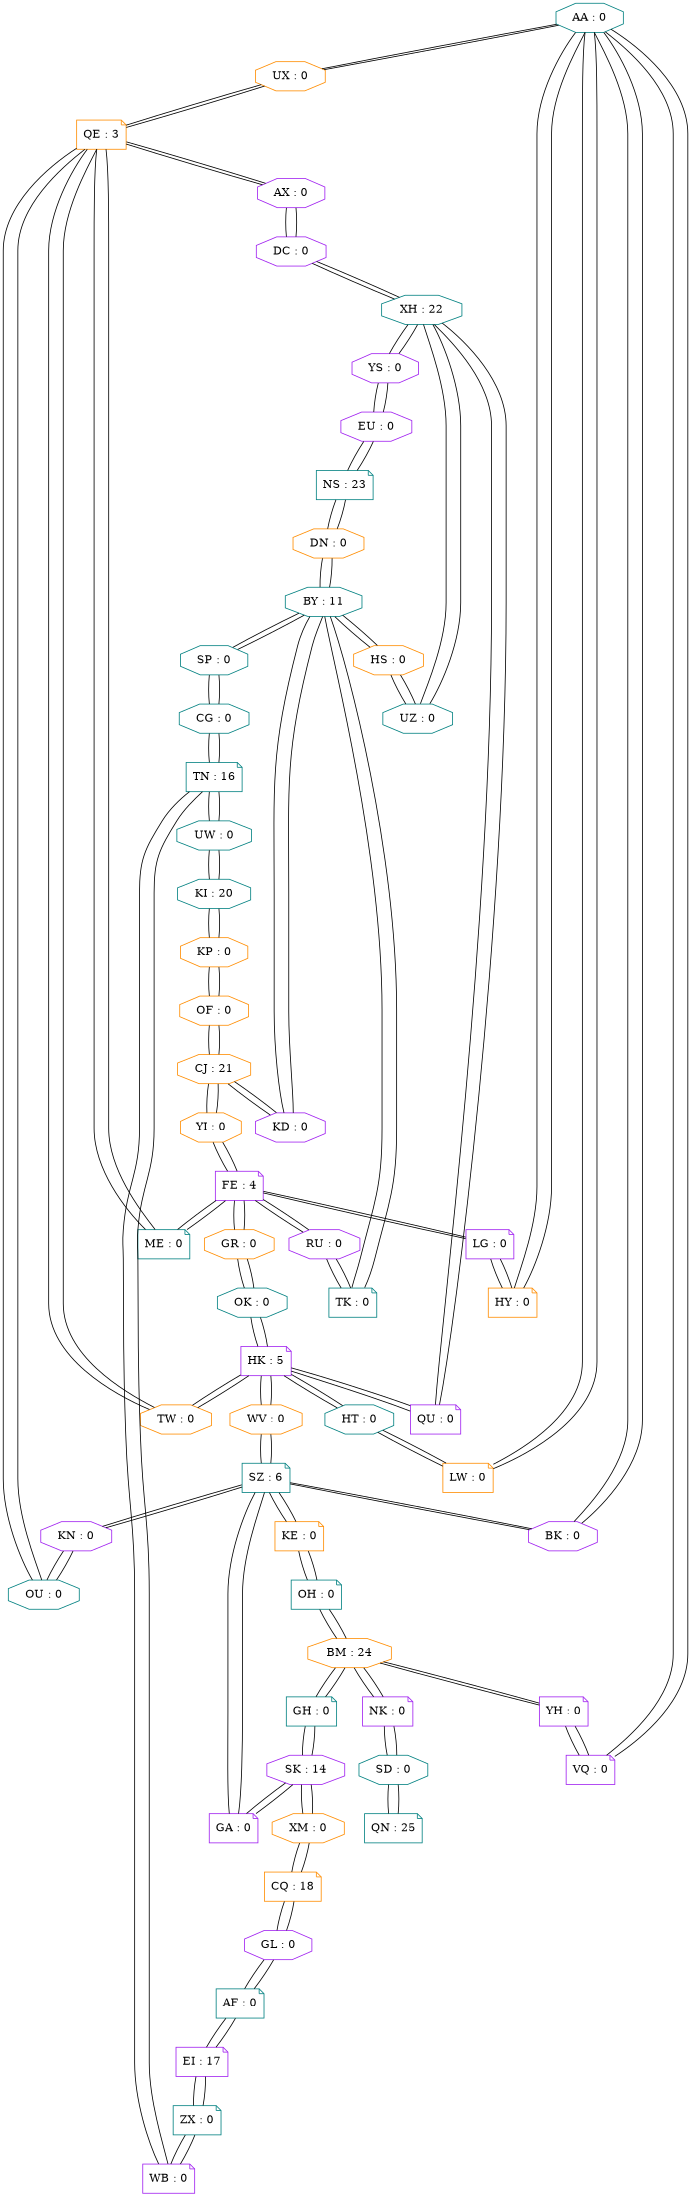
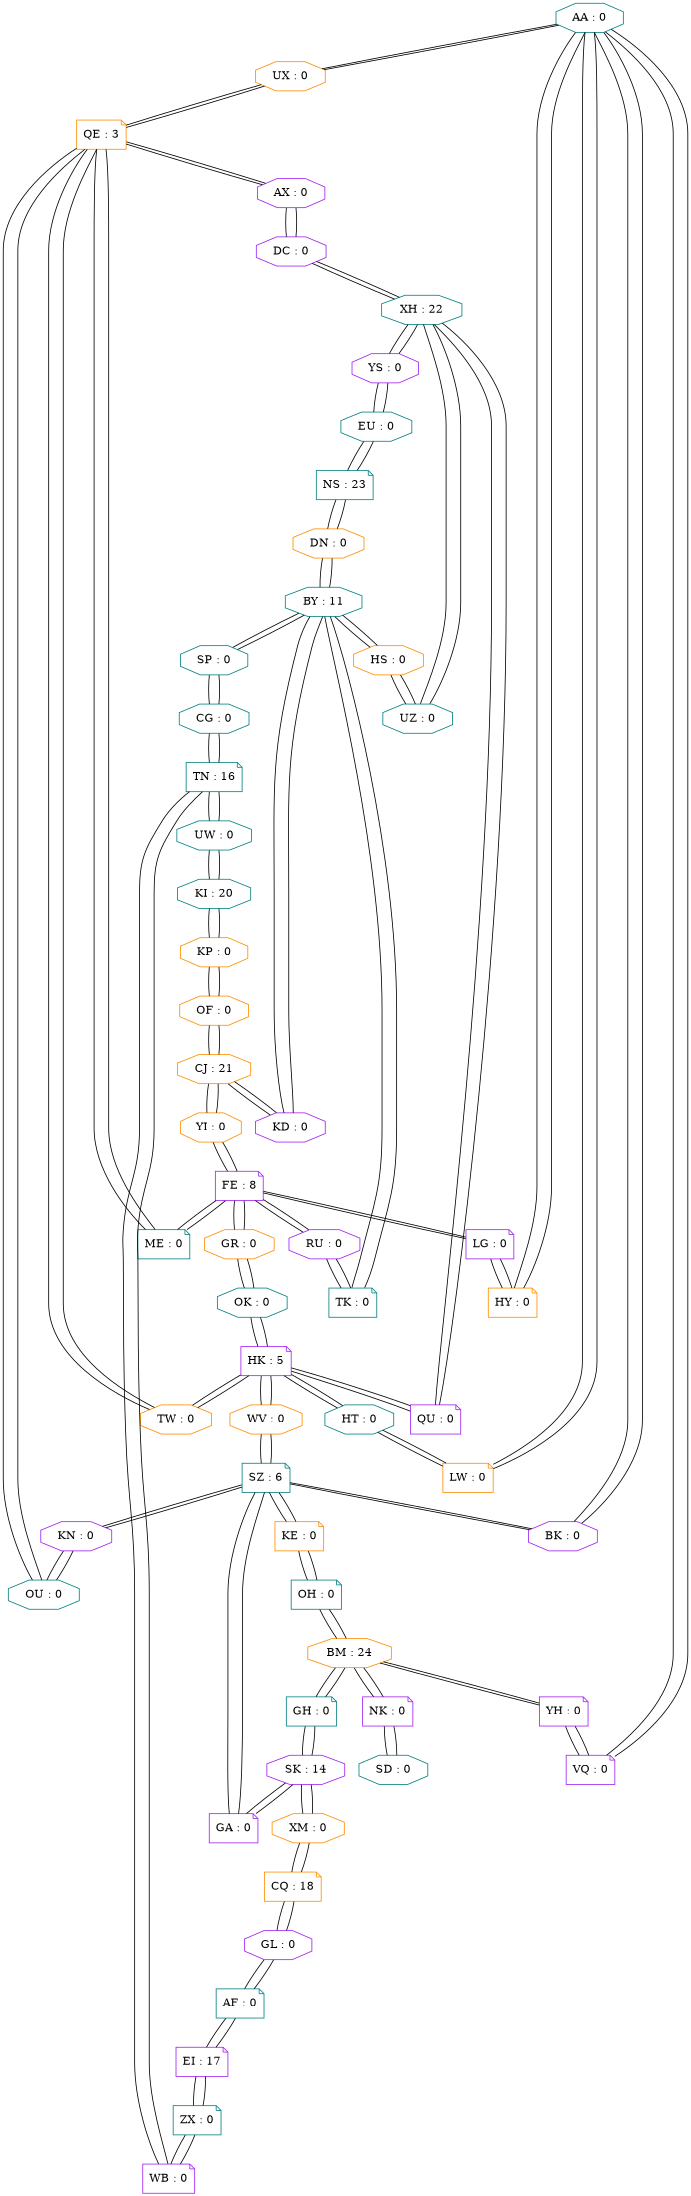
  graph {
    node [color=teal shape=octagon]
    n1 [label="AA : 0"]
    n2 [color=darkorange label="UX : 0"]
    n3 [color=darkorange label="HY : 0" shape=note]
    n4 [color=purple label="BK : 0"]
    n5 [color=darkorange label="LW : 0" shape=note]
    n6 [color=purple label="VQ : 0" shape=note]
    n7 [color=darkorange label="QE : 3" shape=note]
    n8 [color=purple label="LG : 0" shape=note]
    n9 [label="SZ : 6" shape=note]
    n10 [label="HT : 0"]
    n11 [color=purple label="YH : 0" shape=note]
    n12 [color=darkorange label="TW : 0"]
    n13 [label="OU : 0"]
    n14 [label="ME : 0" shape=note]
    n15 [color=purple label="AX : 0"]
    n16 [color=purple label="HK : 5" shape=note]
    n17 [color=purple label="KN : 0"]
-   n18 [color=purple label="FE : 4" shape=note]
+   n18 [color=purple label="FE : 8" shape=note]
    n19 [color=purple label="DC : 0"]
    n20 [label="TN : 16" shape=note]
    n21 [label="CG : 0"]
    n22 [color=purple label="WB : 0" shape=note]
    n23 [label="UW : 0"]
    n24 [label="SP : 0"]
    n25 [label="ZX : 0" shape=note]
    n26 [label="KI : 20"]
    n27 [color=darkorange label="WV : 0"]
    n28 [label="OK : 0"]
    n29 [color=purple label="QU : 0" shape=note]
    n30 [color=darkorange label="GR : 0"]
    n31 [label="XH : 22"]
    n32 [color=purple label="SK : 14"]
    n33 [color=purple label="GA : 0" shape=note]
    n34 [label="GH : 0" shape=note]
    n35 [color=darkorange label="XM : 0"]
    n36 [color=darkorange label="BM : 24"]
    n37 [color=darkorange label="CQ : 18" shape=note]
    n38 [color=darkorange label="KE : 0" shape=note]
    n39 [label="BY : 11"]
    n40 [color=darkorange label="HS : 0"]
    n41 [label="TK : 0" shape=note]
    n42 [color=darkorange label="DN : 0"]
    n43 [color=purple label="KD : 0"]
    n44 [label="UZ : 0"]
    n45 [color=purple label="RU : 0"]
    n46 [label="NS : 23" shape=note]
    n47 [color=darkorange label="CJ : 21"]
    n48 [color=darkorange label="YI : 0"]
    n49 [label="OH : 0" shape=note]
    n50 [color=purple label="NK : 0" shape=note]
    n51 [color=purple label="YS : 0"]
-   n52 [color=purple label="EU : 0"]
+   n52 [label="EU : 0"]
    n53 [color=darkorange label="KP : 0"]
    n54 [color=darkorange label="OF : 0"]
    n55 [label="SD : 0"]
-   n56 [label="QN : 25" shape=note]
    n57 [color=purple label="GL : 0"]
    n58 [label="AF : 0" shape=note]
    n59 [color=purple label="EI : 17" shape=note]
    n1 -- n2
    n1 -- n3
    n1 -- n4
    n1 -- n5
    n1 -- n6
    n2 -- n1
    n2 -- n7
    n3 -- n1
    n3 -- n8
    n4 -- n1
    n4 -- n9
    n5 -- n1
    n5 -- n10
    n6 -- n1
    n6 -- n11
    n7 -- n2
    n7 -- n12
    n7 -- n13
    n7 -- n14
    n7 -- n15
    n8 -- n3
    n8 -- n18
    n9 -- n4
    n9 -- n17
    n9 -- n27
    n9 -- n33
    n9 -- n38
    n10 -- n5
    n10 -- n16
    n11 -- n6
    n11 -- n36
    n12 -- n7
    n12 -- n16
    n13 -- n7
    n13 -- n17
    n14 -- n7
    n14 -- n18
    n15 -- n7
    n15 -- n19
    n16 -- n10
    n16 -- n12
    n16 -- n27
    n16 -- n28
    n16 -- n29
    n17 -- n9
    n17 -- n13
    n18 -- n8
    n18 -- n14
    n18 -- n30
    n18 -- n45
    n18 -- n48
    n19 -- n15
    n19 -- n31
    n20 -- n21
    n20 -- n22
    n20 -- n23
    n21 -- n20
    n21 -- n24
    n22 -- n20
    n22 -- n25
    n23 -- n20
    n23 -- n26
    n24 -- n21
    n24 -- n39
    n25 -- n22
    n25 -- n59
    n26 -- n23
    n26 -- n53
    n27 -- n9
    n27 -- n16
    n28 -- n16
    n28 -- n30
    n29 -- n16
    n29 -- n31
    n30 -- n18
    n30 -- n28
    n31 -- n19
    n31 -- n29
    n31 -- n44
    n31 -- n51
    n32 -- n33
    n32 -- n34
    n32 -- n35
    n33 -- n9
    n33 -- n32
    n34 -- n32
    n34 -- n36
    n35 -- n32
    n35 -- n37
    n36 -- n11
    n36 -- n34
    n36 -- n49
    n36 -- n50
    n37 -- n35
    n37 -- n57
    n38 -- n9
    n38 -- n49
    n39 -- n24
    n39 -- n40
    n39 -- n41
    n39 -- n42
    n39 -- n43
    n40 -- n39
    n40 -- n44
    n41 -- n39
    n41 -- n45
    n42 -- n39
    n42 -- n46
    n43 -- n39
    n43 -- n47
    n44 -- n31
    n44 -- n40
    n45 -- n18
    n45 -- n41
    n46 -- n42
    n46 -- n52
    n47 -- n43
    n47 -- n48
    n47 -- n54
    n48 -- n18
    n48 -- n47
    n49 -- n36
    n49 -- n38
    n50 -- n36
    n50 -- n55
    n51 -- n31
    n51 -- n52
    n52 -- n46
    n52 -- n51
    n53 -- n26
    n53 -- n54
    n54 -- n47
    n54 -- n53
    n55 -- n50
-   n55 -- n56
-   n56 -- n55
    n57 -- n37
    n57 -- n58
    n58 -- n57
    n58 -- n59
    n59 -- n25
    n59 -- n58
  }
